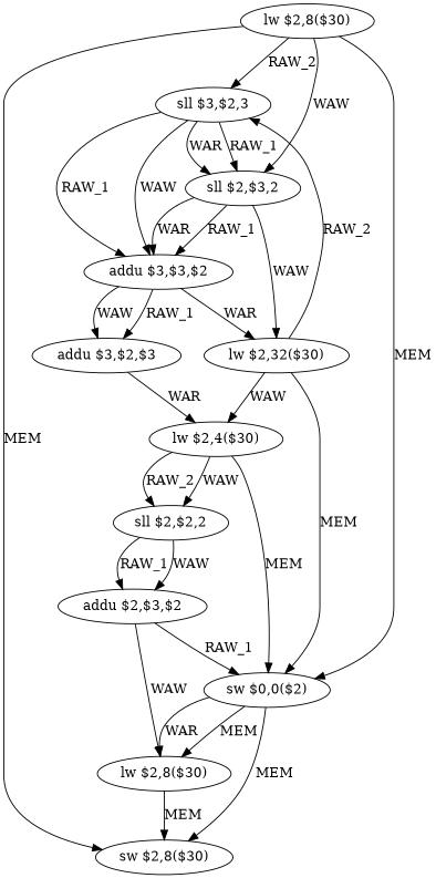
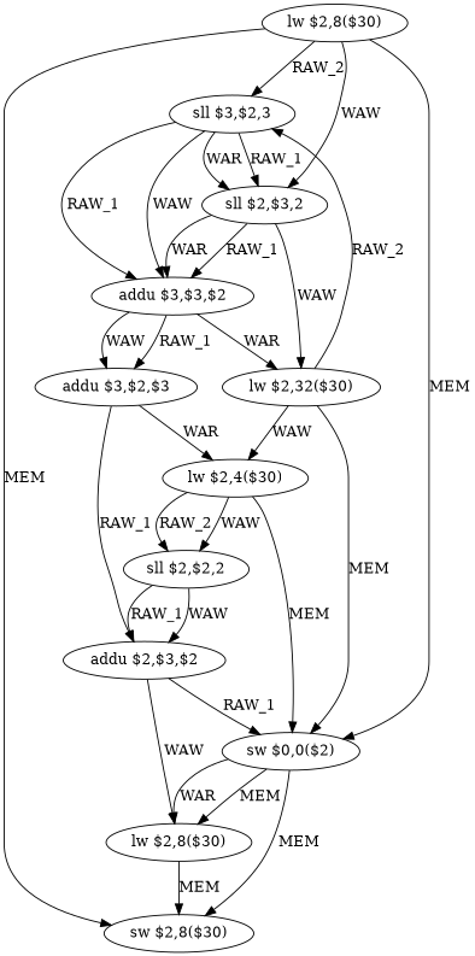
  digraph {
    node [shape=ellipse]
    n1 [label="lw $2,8($30)"]
    n2 [label="sll $3,$2,3"]
    n3 [label="sll $2,$3,2"]
    n4 [label="sw $0,0($2)"]
    n5 [label="sw $2,8($30)"]
    n6 [label="addu $3,$3,$2"]
    n7 [label="lw $2,32($30)"]
    n8 [label="lw $2,8($30)"]
    n9 [label="addu $3,$2,$3"]
    n10 [label="lw $2,4($30)"]
    n11 [label="addu $2,$3,$2"]
    n12 [label="sll $2,$2,2"]
    n1 -> n2 [label=RAW_2]
    n1 -> n3 [label=WAW]
    n1 -> n4 [label=MEM]
    n1 -> n5 [label=MEM]
    n2 -> n3 [label=RAW_1]
    n2 -> n3 [label=WAR]
    n2 -> n6 [label=RAW_1]
    n2 -> n6 [label=WAW]
    n3 -> n6 [label=RAW_1]
    n3 -> n6 [label=WAR]
    n3 -> n7 [label=WAW]
    n4 -> n5 [label=MEM]
    n4 -> n8 [label=WAR]
    n4 -> n8 [label=MEM]
    n6 -> n7 [label=WAR]
    n6 -> n9 [label=RAW_1]
    n6 -> n9 [label=WAW]
    n7 -> n2 [label=RAW_2]
    n7 -> n4 [label=MEM]
    n7 -> n10 [label=WAW]
    n8 -> n5 [label=MEM]
    n9 -> n10 [label=WAR]
+   n9 -> n11 [label=RAW_1]
    n10 -> n4 [label=MEM]
    n10 -> n12 [label=RAW_2]
    n10 -> n12 [label=WAW]
    n11 -> n4 [label=RAW_1]
    n11 -> n8 [label=WAW]
    n12 -> n11 [label=RAW_1]
    n12 -> n11 [label=WAW]
  }
